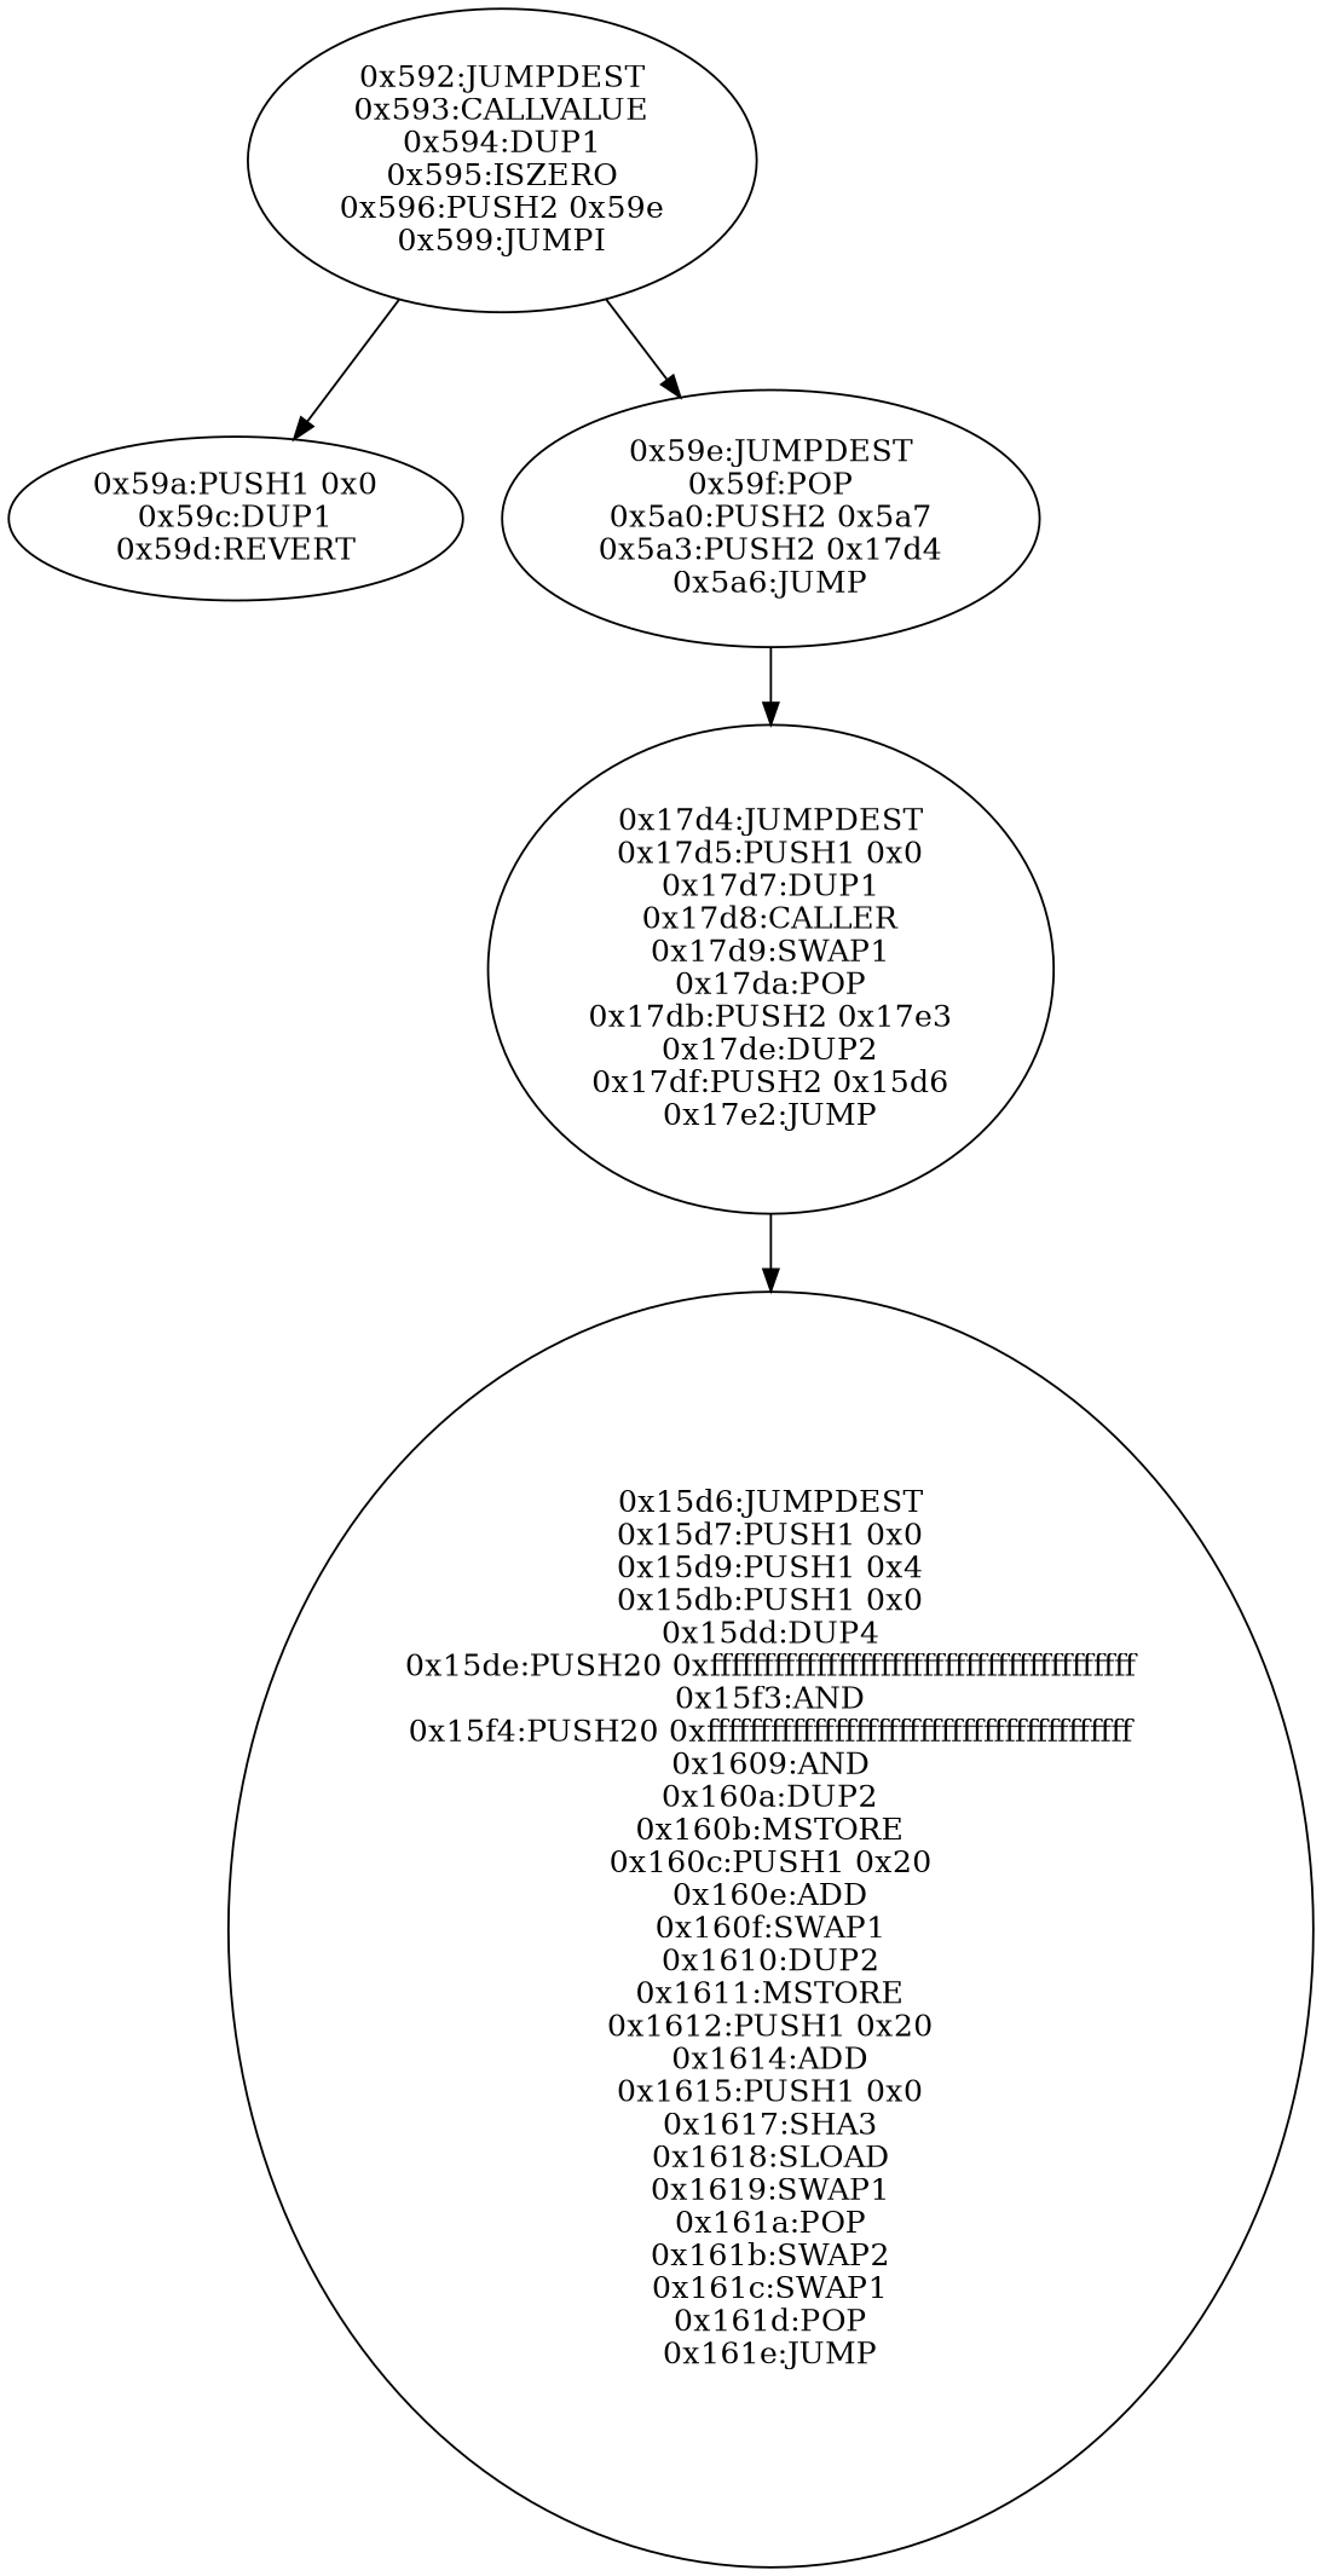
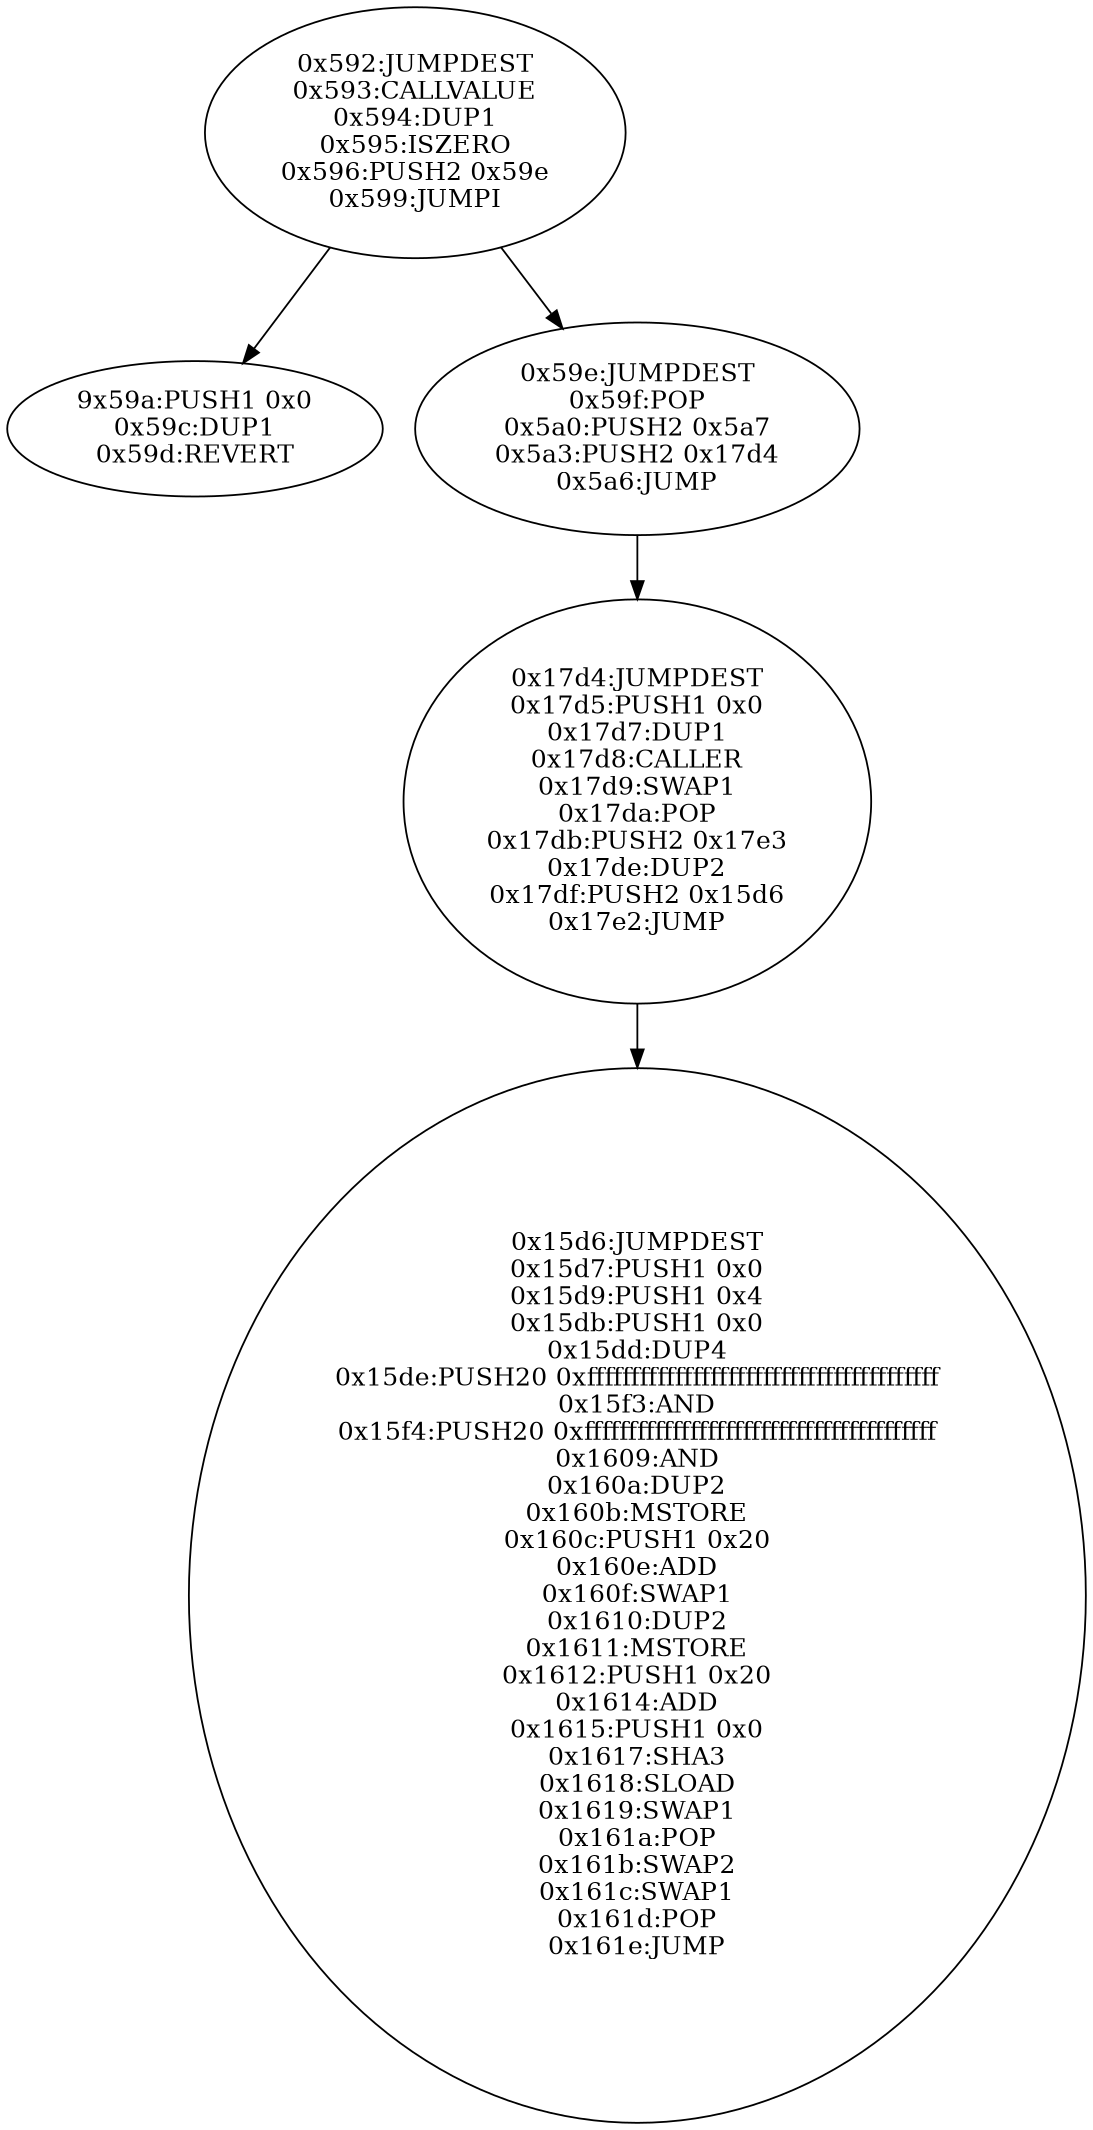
  digraph {
    n1 [label="0x592:JUMPDEST\n0x593:CALLVALUE\n0x594:DUP1\n0x595:ISZERO\n0x596:PUSH2 0x59e\n0x599:JUMPI"]
-   n2 [label="0x59a:PUSH1 0x0\n0x59c:DUP1\n0x59d:REVERT"]
+   n2 [label="9x59a:PUSH1 0x0\n0x59c:DUP1\n0x59d:REVERT"]
    n3 [label="0x59e:JUMPDEST\n0x59f:POP\n0x5a0:PUSH2 0x5a7\n0x5a3:PUSH2 0x17d4\n0x5a6:JUMP"]
    n4 [label="0x17d4:JUMPDEST\n0x17d5:PUSH1 0x0\n0x17d7:DUP1\n0x17d8:CALLER\n0x17d9:SWAP1\n0x17da:POP\n0x17db:PUSH2 0x17e3\n0x17de:DUP2\n0x17df:PUSH2 0x15d6\n0x17e2:JUMP"]
    n5 [label="0x15d6:JUMPDEST\n0x15d7:PUSH1 0x0\n0x15d9:PUSH1 0x4\n0x15db:PUSH1 0x0\n0x15dd:DUP4\n0x15de:PUSH20 0xffffffffffffffffffffffffffffffffffffffff\n0x15f3:AND\n0x15f4:PUSH20 0xffffffffffffffffffffffffffffffffffffffff\n0x1609:AND\n0x160a:DUP2\n0x160b:MSTORE\n0x160c:PUSH1 0x20\n0x160e:ADD\n0x160f:SWAP1\n0x1610:DUP2\n0x1611:MSTORE\n0x1612:PUSH1 0x20\n0x1614:ADD\n0x1615:PUSH1 0x0\n0x1617:SHA3\n0x1618:SLOAD\n0x1619:SWAP1\n0x161a:POP\n0x161b:SWAP2\n0x161c:SWAP1\n0x161d:POP\n0x161e:JUMP"]
    n1 -> n2
    n1 -> n3
    n3 -> n4
    n4 -> n5
  }
